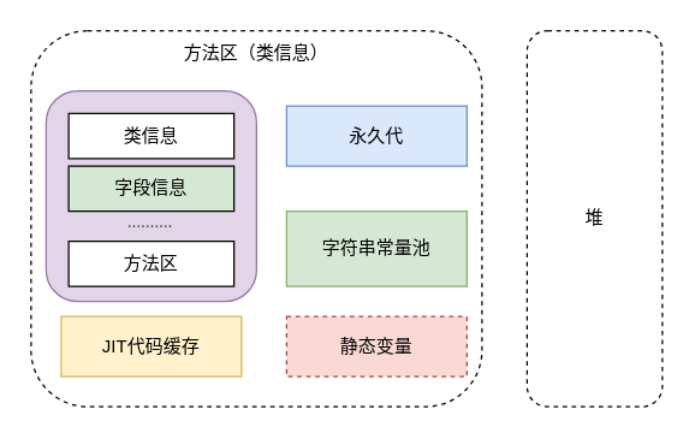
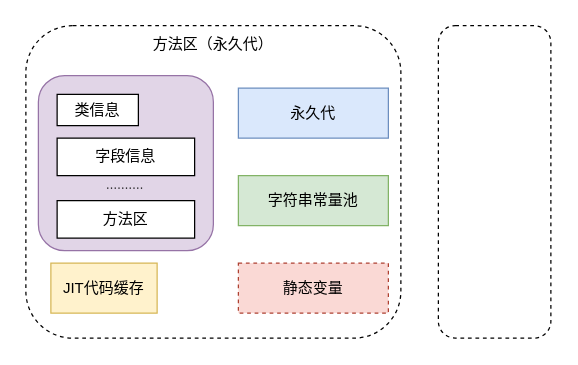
  <mxCell id="0" />
  <mxCell id="1" parent="0" />
  <mxCell id="2" value="" style="rounded=1;whiteSpace=wrap;html=1;dashed=1;" vertex="1" parent="1"><mxGeometry x="20" y="20" width="300" height="250" as="geometry" /></mxCell>
  <mxCell id="3" value="" style="rounded=1;whiteSpace=wrap;html=1;fillColor=#e1d5e7;strokeColor=#9673a6;" vertex="1" parent="1"><mxGeometry x="30" y="60" width="140" height="140" as="geometry" /></mxCell>
  <mxCell id="4" value="永久代" style="rounded=0;whiteSpace=wrap;html=1;fillColor=#dae8fc;strokeColor=#6c8ebf;" vertex="1" parent="1"><mxGeometry x="190" y="70" width="120" height="40" as="geometry" /></mxCell>
- <mxCell id="5" value="JIT代码缓存" style="rounded=0;whiteSpace=wrap;html=1;fillColor=#fff2cc;strokeColor=#d6b656;" vertex="1" parent="1"><mxGeometry x="40" y="210" width="120" height="40" as="geometry" /></mxCell>
- <mxCell id="6" value="字符串常量池" style="rounded=0;whiteSpace=wrap;html=1;fillColor=#d5e8d4;strokeColor=#82b366;" vertex="1" parent="1"><mxGeometry x="190" y="140" width="120" height="50" as="geometry" /></mxCell>
+ <mxCell id="5" value="JIT代码缓存" style="rounded=0;whiteSpace=wrap;html=1;fillColor=#fff2cc;strokeColor=#d6b656;" vertex="1" parent="1"><mxGeometry x="40" y="210" width="85" height="40" as="geometry" /></mxCell>
+ <mxCell id="6" value="字符串常量池" style="rounded=0;whiteSpace=wrap;html=1;fillColor=#d5e8d4;strokeColor=#82b366;" vertex="1" parent="1"><mxGeometry x="190" y="140" width="120" height="40" as="geometry" /></mxCell>
  <mxCell id="7" value="静态变量" style="rounded=0;whiteSpace=wrap;html=1;fillColor=#fad9d5;strokeColor=#ae4132;dashed=1;" vertex="1" parent="1"><mxGeometry x="190" y="210" width="120" height="40" as="geometry" /></mxCell>
  <mxCell id="8" value="" style="rounded=1;whiteSpace=wrap;html=1;dashed=1;" vertex="1" parent="1"><mxGeometry x="350" y="20" width="90" height="250" as="geometry" /></mxCell>
- <mxCell id="9" value="类信息" style="rounded=0;whiteSpace=wrap;html=1;" vertex="1" parent="1"><mxGeometry x="45" y="75" width="110" height="30" as="geometry" /></mxCell>
- <mxCell id="10" value="字段信息" style="rounded=0;whiteSpace=wrap;html=1;fillColor=#d5e8d4;" vertex="1" parent="1"><mxGeometry x="45" y="110" width="110" height="30" as="geometry" /></mxCell>
+ <mxCell id="9" value="类信息" style="rounded=0;whiteSpace=wrap;html=1;" vertex="1" parent="1"><mxGeometry x="45" y="75" width="65" height="25" as="geometry" /></mxCell>
+ <mxCell id="10" value="字段信息" style="rounded=0;whiteSpace=wrap;html=1;" vertex="1" parent="1"><mxGeometry x="45" y="110" width="110" height="30" as="geometry" /></mxCell>
  <mxCell id="11" value="方法区" style="rounded=0;whiteSpace=wrap;html=1;" vertex="1" parent="1"><mxGeometry x="45" y="160" width="110" height="30" as="geometry" /></mxCell>
  <mxCell id="12" value="" style="endArrow=none;dashed=1;html=1;rounded=0;dashPattern=1 2;" edge="1" parent="1"><mxGeometry width="50" height="50" relative="1" as="geometry"><mxPoint x="85" y="150" as="sourcePoint" /><mxPoint x="115" y="150" as="targetPoint" /></mxGeometry></mxCell>
- <mxCell id="13" value="堆" style="text;html=1;strokeColor=none;fillColor=none;align=center;verticalAlign=middle;whiteSpace=wrap;rounded=0;" vertex="1" parent="1"><mxGeometry x="365" y="130" width="60" height="30" as="geometry" /></mxCell>
- <mxCell id="14" value="方法区（类信息）" style="text;html=1;strokeColor=none;fillColor=none;align=center;verticalAlign=middle;whiteSpace=wrap;rounded=0;" vertex="1" parent="1"><mxGeometry x="120" y="20" width="100" height="30" as="geometry" /></mxCell>
+ <mxCell id="14" value="方法区（永久代）" style="text;html=1;strokeColor=none;fillColor=none;align=center;verticalAlign=middle;whiteSpace=wrap;rounded=0;" vertex="1" parent="1"><mxGeometry x="120" y="20" width="100" height="30" as="geometry" /></mxCell>
